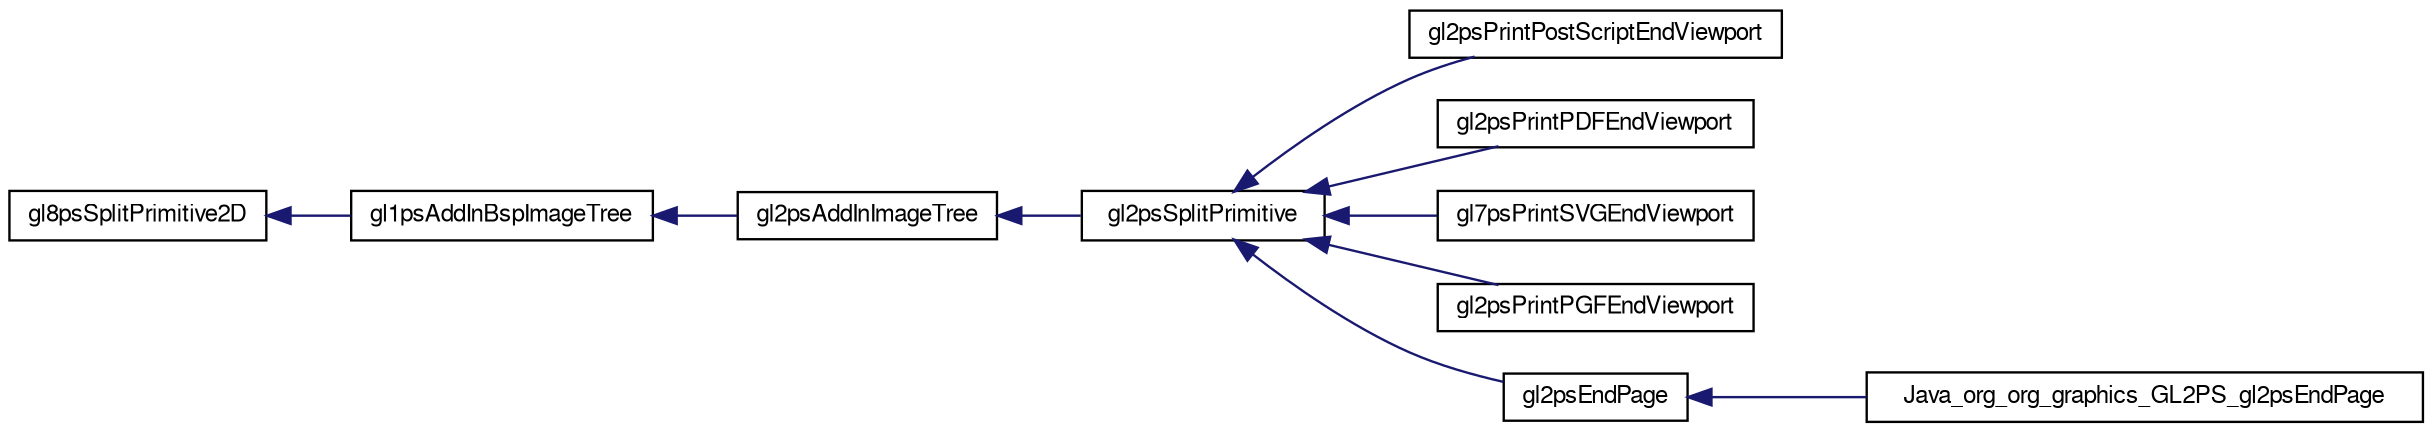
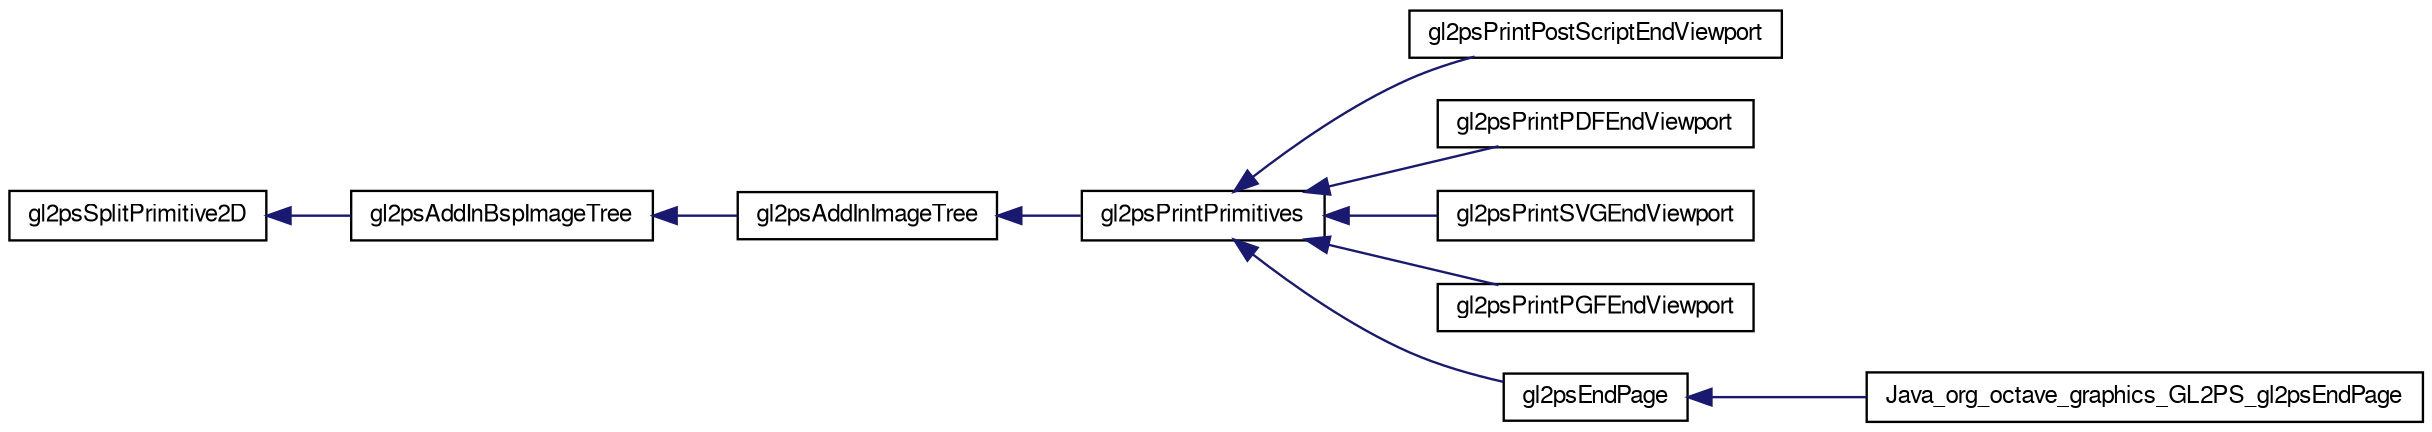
  digraph {
    rankdir=LR
    node [color=black fillcolor=white fontname=FreeSans fontsize=10 shape=record style=filled]
    edge [color=midnightblue dir=back fontname=FreeSans fontsize=10 labelfontname=FreeSans labelfontsize=10 style=solid]
-   n1 [height=0.2 label=gl8psSplitPrimitive2D width=0.4]
-   n2 [height=0.2 label=gl1psAddInBspImageTree width=0.4]
+   n1 [height=0.2 label=gl2psSplitPrimitive2D width=0.4]
+   n2 [height=0.2 label=gl2psAddInBspImageTree width=0.4]
    n3 [height=0.2 label=gl2psAddInImageTree width=0.4]
-   n4 [height=0.2 label=gl2psSplitPrimitive width=0.4]
+   n4 [height=0.2 label=gl2psPrintPrimitives width=0.4]
    n5 [height=0.2 label=gl2psPrintPostScriptEndViewport width=0.4]
    n6 [height=0.2 label=gl2psPrintPDFEndViewport width=0.4]
-   n7 [height=0.2 label=gl7psPrintSVGEndViewport width=0.4]
+   n7 [height=0.2 label=gl2psPrintSVGEndViewport width=0.4]
    n8 [height=0.2 label=gl2psPrintPGFEndViewport width=0.4]
    n9 [height=0.2 label=gl2psEndPage width=0.4]
-   n10 [height=0.2 label=Java_org_org_graphics_GL2PS_gl2psEndPage width=0.4]
+   n10 [height=0.2 label=Java_org_octave_graphics_GL2PS_gl2psEndPage width=0.4]
    n1 -> n2
    n2 -> n3
    n3 -> n4
    n4 -> n5
    n4 -> n6
    n4 -> n7
    n4 -> n8
    n4 -> n9
    n9 -> n10
  }
